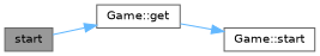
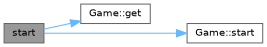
  digraph {
    rankdir=LR
    node [color=grey40 fillcolor=white fontname=Helvetica fontsize=10 shape=box style=filled]
    edge [color=steelblue1 fontname=Helvetica fontsize=10 labelfontname=Helvetica labelfontsize=10 style=solid]
    n1 [color=gray40 fillcolor=grey60 fontcolor=black height=0.2 label=start width=0.4]
    n2 [height=0.2 label="Game::get" width=0.4]
    n3 [height=0.2 label="Game::start" width=0.4]
    n1 -> n2
-   n2 -> n3
+   n1 -> n3
  }
